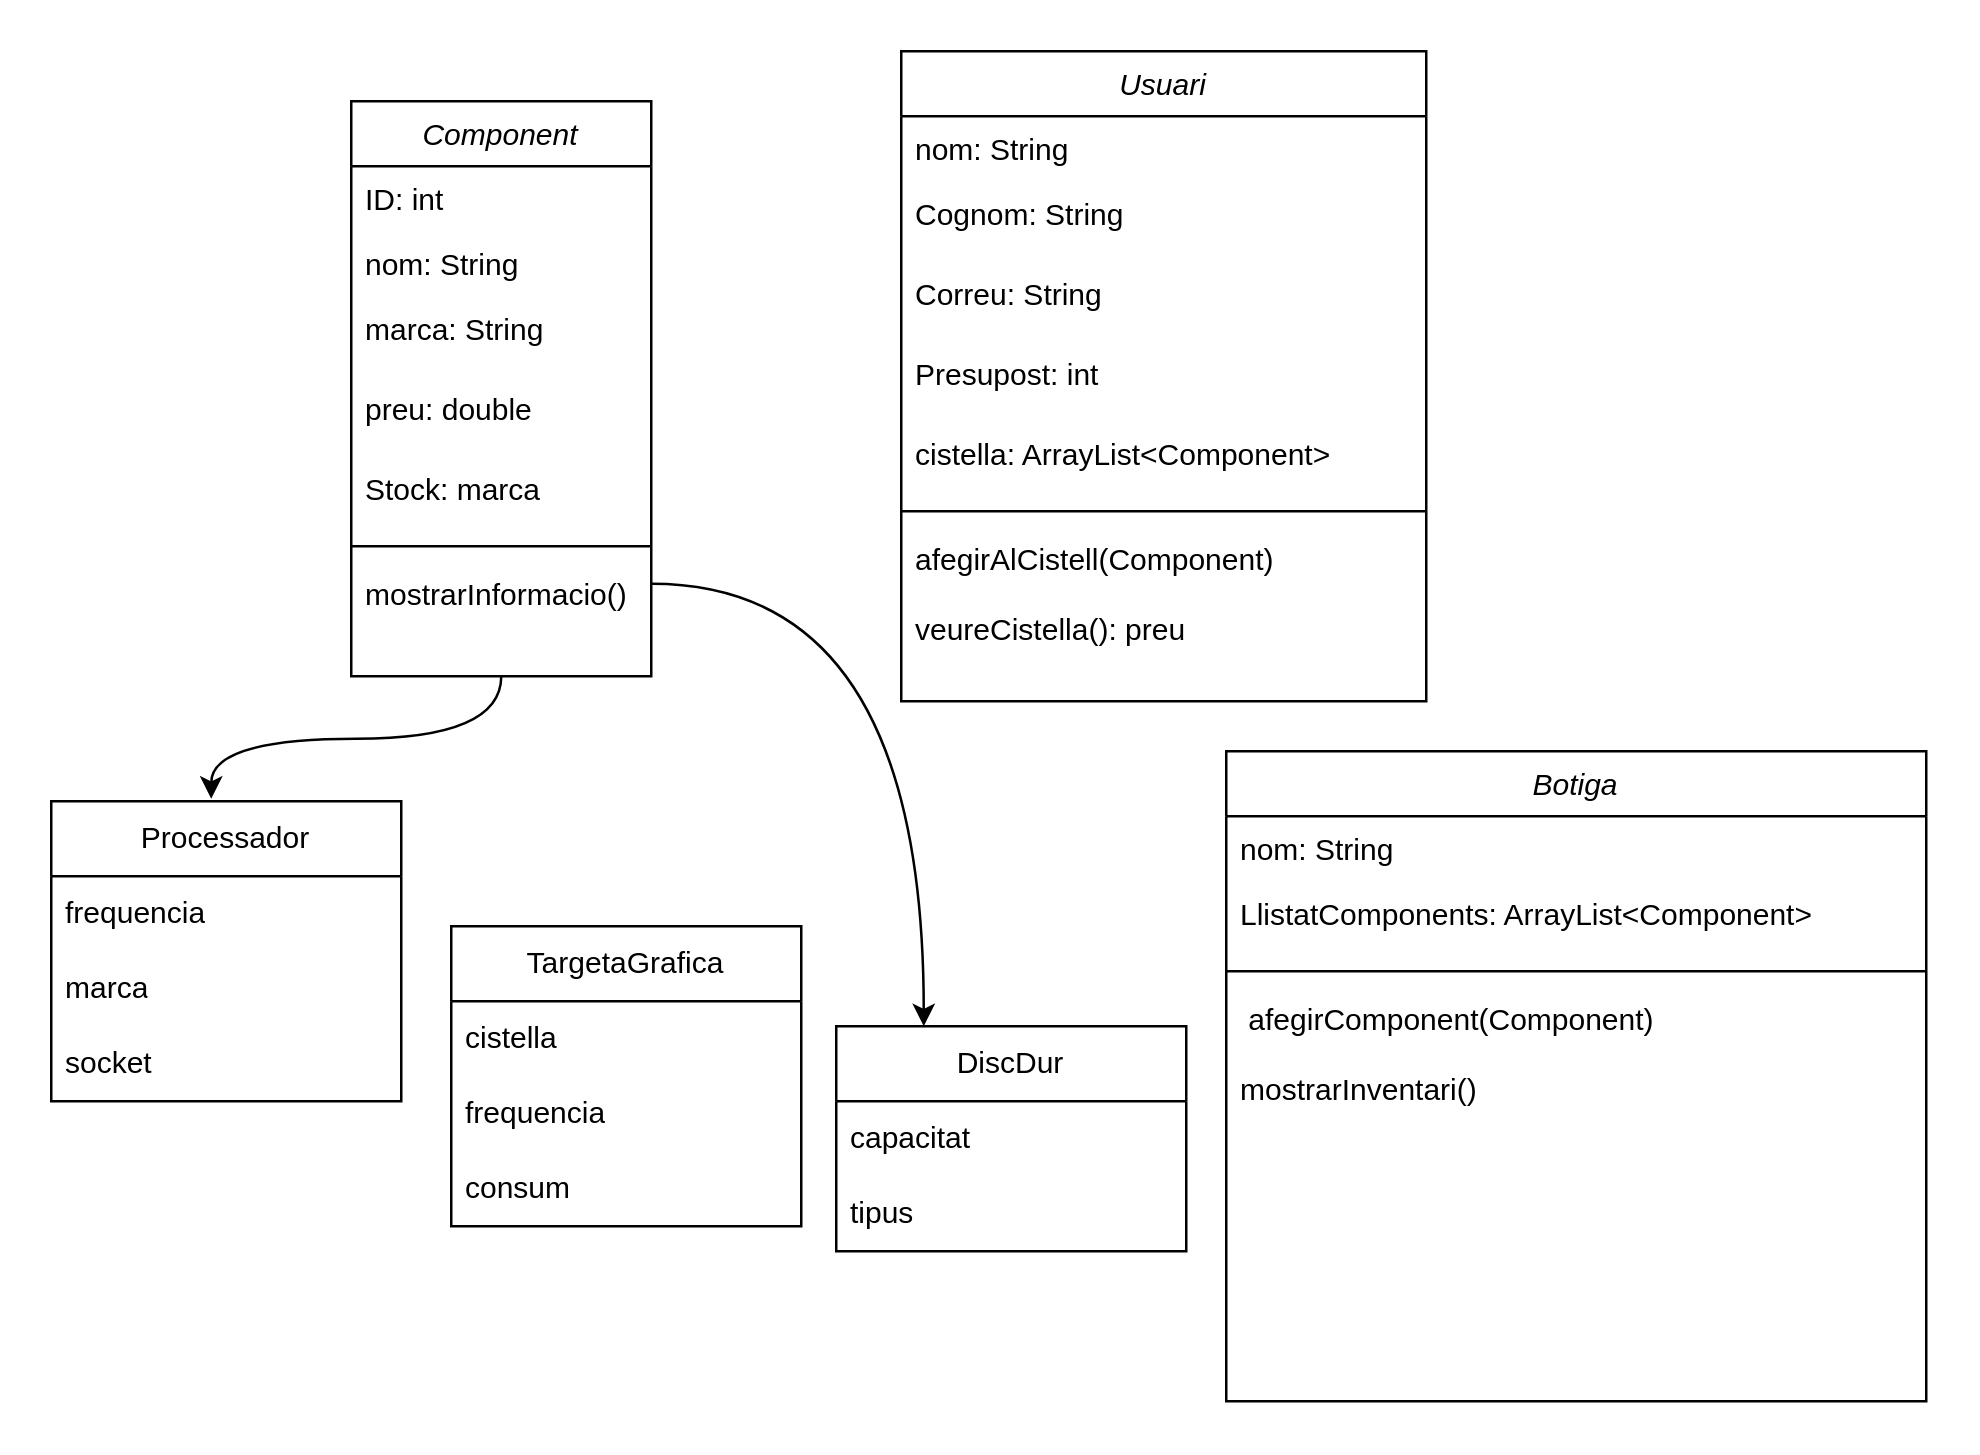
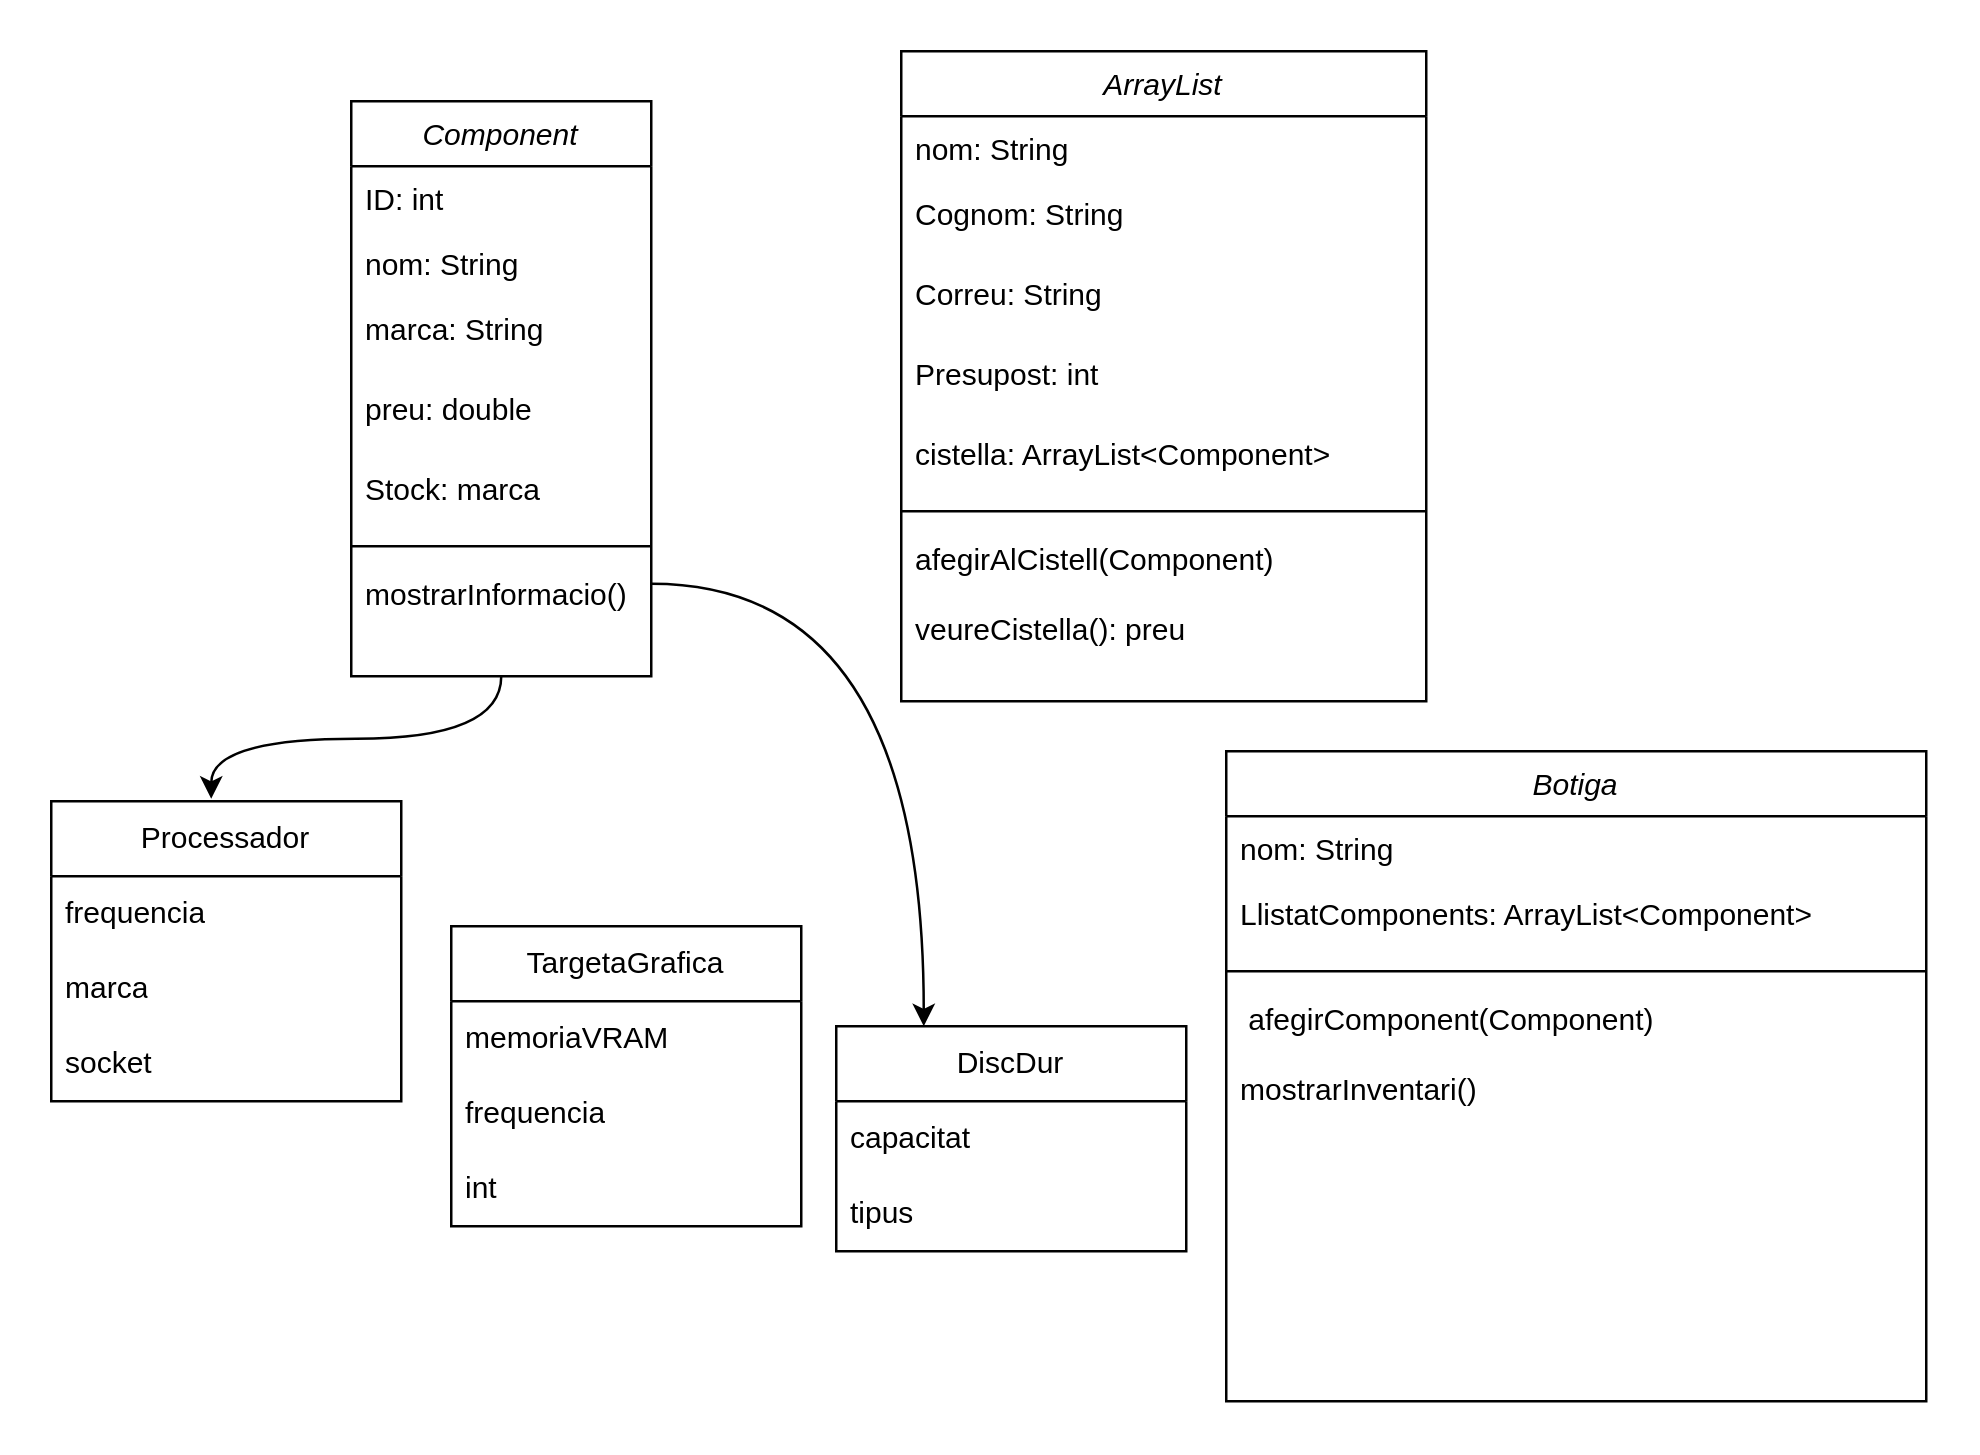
  <mxCell id="0" />
  <mxCell id="1" parent="0" />
  <mxCell id="2" value="Component" style="swimlane;fontStyle=2;align=center;verticalAlign=top;childLayout=stackLayout;horizontal=1;startSize=26;horizontalStack=0;resizeParent=1;resizeLast=0;collapsible=1;marginBottom=0;rounded=0;shadow=0;strokeWidth=1;" parent="1" vertex="1"><mxGeometry x="140" y="40" width="120" height="230" as="geometry"><mxRectangle x="230" y="140" width="160" height="26" as="alternateBounds" /></mxGeometry></mxCell>
  <mxCell id="3" value="ID: int" style="text;align=left;verticalAlign=top;spacingLeft=4;spacingRight=4;overflow=hidden;rotatable=0;points=[[0,0.5],[1,0.5]];portConstraint=eastwest;" parent="2" vertex="1"><mxGeometry y="26" width="120" height="26" as="geometry" /></mxCell>
  <mxCell id="4" value="nom: String" style="text;align=left;verticalAlign=top;spacingLeft=4;spacingRight=4;overflow=hidden;rotatable=0;points=[[0,0.5],[1,0.5]];portConstraint=eastwest;rounded=0;shadow=0;html=0;" parent="2" vertex="1"><mxGeometry y="52" width="120" height="26" as="geometry" /></mxCell>
  <mxCell id="5" value="marca: String" style="text;align=left;verticalAlign=top;spacingLeft=4;spacingRight=4;overflow=hidden;rotatable=0;points=[[0,0.5],[1,0.5]];portConstraint=eastwest;rounded=0;shadow=0;html=0;" parent="2" vertex="1"><mxGeometry y="78" width="120" height="32" as="geometry" /></mxCell>
  <mxCell id="6" value="preu: double" style="text;align=left;verticalAlign=top;spacingLeft=4;spacingRight=4;overflow=hidden;rotatable=0;points=[[0,0.5],[1,0.5]];portConstraint=eastwest;rounded=0;shadow=0;html=0;" parent="2" vertex="1"><mxGeometry y="110" width="120" height="32" as="geometry" /></mxCell>
  <mxCell id="7" value="Stock: marca" style="text;align=left;verticalAlign=top;spacingLeft=4;spacingRight=4;overflow=hidden;rotatable=0;points=[[0,0.5],[1,0.5]];portConstraint=eastwest;rounded=0;shadow=0;html=0;" parent="2" vertex="1"><mxGeometry y="142" width="120" height="32" as="geometry" /></mxCell>
  <mxCell id="8" value="" style="line;html=1;strokeWidth=1;align=left;verticalAlign=middle;spacingTop=-1;spacingLeft=3;spacingRight=3;rotatable=0;labelPosition=right;points=[];portConstraint=eastwest;" parent="2" vertex="1"><mxGeometry y="174" width="120" height="8" as="geometry" /></mxCell>
  <mxCell id="9" style="text;align=left;verticalAlign=top;spacingLeft=4;spacingRight=4;overflow=hidden;rotatable=0;points=[[0,0.5],[1,0.5]];portConstraint=eastwest;" parent="2" vertex="1"><mxGeometry y="182" width="120" height="2" as="geometry" /></mxCell>
  <mxCell id="10" value="mostrarInformacio()" style="text;align=left;verticalAlign=top;spacingLeft=4;spacingRight=4;overflow=hidden;rotatable=0;points=[[0,0.5],[1,0.5]];portConstraint=eastwest;" parent="2" vertex="1"><mxGeometry y="184" width="120" height="18" as="geometry" /></mxCell>
  <mxCell id="11" value="Processador" style="swimlane;fontStyle=0;childLayout=stackLayout;horizontal=1;startSize=30;horizontalStack=0;resizeParent=1;resizeParentMax=0;resizeLast=0;collapsible=1;marginBottom=0;whiteSpace=wrap;html=1;" parent="1" vertex="1"><mxGeometry x="20" y="320" width="140" height="120" as="geometry" /></mxCell>
  <mxCell id="12" value="frequencia" style="text;strokeColor=none;fillColor=none;align=left;verticalAlign=middle;spacingLeft=4;spacingRight=4;overflow=hidden;points=[[0,0.5],[1,0.5]];portConstraint=eastwest;rotatable=0;whiteSpace=wrap;html=1;" parent="11" vertex="1"><mxGeometry y="30" width="140" height="30" as="geometry" /></mxCell>
  <mxCell id="13" value="marca" style="text;strokeColor=none;fillColor=none;align=left;verticalAlign=middle;spacingLeft=4;spacingRight=4;overflow=hidden;points=[[0,0.5],[1,0.5]];portConstraint=eastwest;rotatable=0;whiteSpace=wrap;html=1;" parent="11" vertex="1"><mxGeometry y="60" width="140" height="30" as="geometry" /></mxCell>
  <mxCell id="14" value="socket" style="text;strokeColor=none;fillColor=none;align=left;verticalAlign=middle;spacingLeft=4;spacingRight=4;overflow=hidden;points=[[0,0.5],[1,0.5]];portConstraint=eastwest;rotatable=0;whiteSpace=wrap;html=1;" parent="11" vertex="1"><mxGeometry y="90" width="140" height="30" as="geometry" /></mxCell>
  <mxCell id="15" value="TargetaGrafica" style="swimlane;fontStyle=0;childLayout=stackLayout;horizontal=1;startSize=30;horizontalStack=0;resizeParent=1;resizeParentMax=0;resizeLast=0;collapsible=1;marginBottom=0;whiteSpace=wrap;html=1;" parent="1" vertex="1"><mxGeometry x="180" y="370" width="140" height="120" as="geometry" /></mxCell>
- <mxCell id="16" value="cistella" style="text;strokeColor=none;fillColor=none;align=left;verticalAlign=middle;spacingLeft=4;spacingRight=4;overflow=hidden;points=[[0,0.5],[1,0.5]];portConstraint=eastwest;rotatable=0;whiteSpace=wrap;html=1;" parent="15" vertex="1"><mxGeometry y="30" width="140" height="30" as="geometry" /></mxCell>
+ <mxCell id="16" value="memoriaVRAM" style="text;strokeColor=none;fillColor=none;align=left;verticalAlign=middle;spacingLeft=4;spacingRight=4;overflow=hidden;points=[[0,0.5],[1,0.5]];portConstraint=eastwest;rotatable=0;whiteSpace=wrap;html=1;" parent="15" vertex="1"><mxGeometry y="30" width="140" height="30" as="geometry" /></mxCell>
  <mxCell id="17" value="frequencia" style="text;strokeColor=none;fillColor=none;align=left;verticalAlign=middle;spacingLeft=4;spacingRight=4;overflow=hidden;points=[[0,0.5],[1,0.5]];portConstraint=eastwest;rotatable=0;whiteSpace=wrap;html=1;" parent="15" vertex="1"><mxGeometry y="60" width="140" height="30" as="geometry" /></mxCell>
- <mxCell id="18" value="consum" style="text;strokeColor=none;fillColor=none;align=left;verticalAlign=middle;spacingLeft=4;spacingRight=4;overflow=hidden;points=[[0,0.5],[1,0.5]];portConstraint=eastwest;rotatable=0;whiteSpace=wrap;html=1;" parent="15" vertex="1"><mxGeometry y="90" width="140" height="30" as="geometry" /></mxCell>
+ <mxCell id="18" value="int" style="text;strokeColor=none;fillColor=none;align=left;verticalAlign=middle;spacingLeft=4;spacingRight=4;overflow=hidden;points=[[0,0.5],[1,0.5]];portConstraint=eastwest;rotatable=0;whiteSpace=wrap;html=1;" parent="15" vertex="1"><mxGeometry y="90" width="140" height="30" as="geometry" /></mxCell>
  <mxCell id="19" value="DiscDur" style="swimlane;fontStyle=0;childLayout=stackLayout;horizontal=1;startSize=30;horizontalStack=0;resizeParent=1;resizeParentMax=0;resizeLast=0;collapsible=1;marginBottom=0;whiteSpace=wrap;html=1;" parent="1" vertex="1"><mxGeometry x="334" y="410" width="140" height="90" as="geometry" /></mxCell>
  <mxCell id="20" value="capacitat" style="text;strokeColor=none;fillColor=none;align=left;verticalAlign=middle;spacingLeft=4;spacingRight=4;overflow=hidden;points=[[0,0.5],[1,0.5]];portConstraint=eastwest;rotatable=0;whiteSpace=wrap;html=1;" parent="19" vertex="1"><mxGeometry y="30" width="140" height="30" as="geometry" /></mxCell>
  <mxCell id="21" value="tipus" style="text;strokeColor=none;fillColor=none;align=left;verticalAlign=middle;spacingLeft=4;spacingRight=4;overflow=hidden;points=[[0,0.5],[1,0.5]];portConstraint=eastwest;rotatable=0;whiteSpace=wrap;html=1;" parent="19" vertex="1"><mxGeometry y="60" width="140" height="30" as="geometry" /></mxCell>
  <mxCell id="22" style="edgeStyle=orthogonalEdgeStyle;curved=1;rounded=0;orthogonalLoop=1;jettySize=auto;html=1;exitX=0.5;exitY=1;exitDx=0;exitDy=0;entryX=0.457;entryY=-0.008;entryDx=0;entryDy=0;entryPerimeter=0;" parent="1" source="2" target="11" edge="1"><mxGeometry relative="1" as="geometry" /></mxCell>
  <mxCell id="23" style="edgeStyle=orthogonalEdgeStyle;curved=1;rounded=0;orthogonalLoop=1;jettySize=auto;html=1;exitX=1;exitY=0.5;exitDx=0;exitDy=0;entryX=0.25;entryY=0;entryDx=0;entryDy=0;" parent="1" source="10" target="19" edge="1"><mxGeometry relative="1" as="geometry" /></mxCell>
- <mxCell id="24" value="Usuari" style="swimlane;fontStyle=2;align=center;verticalAlign=top;childLayout=stackLayout;horizontal=1;startSize=26;horizontalStack=0;resizeParent=1;resizeLast=0;collapsible=1;marginBottom=0;rounded=0;shadow=0;strokeWidth=1;" vertex="1" parent="1"><mxGeometry x="360" y="20" width="210" height="260" as="geometry"><mxRectangle x="230" y="140" width="160" height="26" as="alternateBounds" /></mxGeometry></mxCell>
+ <mxCell id="24" value="ArrayList" style="swimlane;fontStyle=2;align=center;verticalAlign=top;childLayout=stackLayout;horizontal=1;startSize=26;horizontalStack=0;resizeParent=1;resizeLast=0;collapsible=1;marginBottom=0;rounded=0;shadow=0;strokeWidth=1;" vertex="1" parent="1"><mxGeometry x="360" y="20" width="210" height="260" as="geometry"><mxRectangle x="230" y="140" width="160" height="26" as="alternateBounds" /></mxGeometry></mxCell>
  <mxCell id="25" value="nom: String" style="text;align=left;verticalAlign=top;spacingLeft=4;spacingRight=4;overflow=hidden;rotatable=0;points=[[0,0.5],[1,0.5]];portConstraint=eastwest;rounded=0;shadow=0;html=0;" vertex="1" parent="24"><mxGeometry y="26" width="210" height="26" as="geometry" /></mxCell>
  <mxCell id="26" value="Cognom: String" style="text;align=left;verticalAlign=top;spacingLeft=4;spacingRight=4;overflow=hidden;rotatable=0;points=[[0,0.5],[1,0.5]];portConstraint=eastwest;rounded=0;shadow=0;html=0;" vertex="1" parent="24"><mxGeometry y="52" width="210" height="32" as="geometry" /></mxCell>
  <mxCell id="27" value="Correu: String" style="text;align=left;verticalAlign=top;spacingLeft=4;spacingRight=4;overflow=hidden;rotatable=0;points=[[0,0.5],[1,0.5]];portConstraint=eastwest;rounded=0;shadow=0;html=0;" vertex="1" parent="24"><mxGeometry y="84" width="210" height="32" as="geometry" /></mxCell>
  <mxCell id="28" value="Presupost: int" style="text;align=left;verticalAlign=top;spacingLeft=4;spacingRight=4;overflow=hidden;rotatable=0;points=[[0,0.5],[1,0.5]];portConstraint=eastwest;rounded=0;shadow=0;html=0;" vertex="1" parent="24"><mxGeometry y="116" width="210" height="32" as="geometry" /></mxCell>
  <mxCell id="29" value="cistella: ArrayList&lt;Component&gt; " style="text;align=left;verticalAlign=top;spacingLeft=4;spacingRight=4;overflow=hidden;rotatable=0;points=[[0,0.5],[1,0.5]];portConstraint=eastwest;rounded=0;shadow=0;html=0;" vertex="1" parent="24"><mxGeometry y="148" width="210" height="32" as="geometry" /></mxCell>
  <mxCell id="30" value="" style="line;html=1;strokeWidth=1;align=left;verticalAlign=middle;spacingTop=-1;spacingLeft=3;spacingRight=3;rotatable=0;labelPosition=right;points=[];portConstraint=eastwest;" vertex="1" parent="24"><mxGeometry y="180" width="210" height="8" as="geometry" /></mxCell>
  <mxCell id="31" style="text;align=left;verticalAlign=top;spacingLeft=4;spacingRight=4;overflow=hidden;rotatable=0;points=[[0,0.5],[1,0.5]];portConstraint=eastwest;" vertex="1" parent="24"><mxGeometry y="188" width="210" height="2" as="geometry" /></mxCell>
  <mxCell id="32" value="afegirAlCistell(Component)&#10;&#10;veureCistella(): preu" style="text;align=left;verticalAlign=top;spacingLeft=4;spacingRight=4;overflow=hidden;rotatable=0;points=[[0,0.5],[1,0.5]];portConstraint=eastwest;" vertex="1" parent="24"><mxGeometry y="190" width="210" height="50" as="geometry" /></mxCell>
  <mxCell id="33" value="Botiga" style="swimlane;fontStyle=2;align=center;verticalAlign=top;childLayout=stackLayout;horizontal=1;startSize=26;horizontalStack=0;resizeParent=1;resizeLast=0;collapsible=1;marginBottom=0;rounded=0;shadow=0;strokeWidth=1;" vertex="1" parent="1"><mxGeometry x="490" y="300" width="280" height="260" as="geometry"><mxRectangle x="230" y="140" width="160" height="26" as="alternateBounds" /></mxGeometry></mxCell>
  <mxCell id="34" value="nom: String" style="text;align=left;verticalAlign=top;spacingLeft=4;spacingRight=4;overflow=hidden;rotatable=0;points=[[0,0.5],[1,0.5]];portConstraint=eastwest;rounded=0;shadow=0;html=0;" vertex="1" parent="33"><mxGeometry y="26" width="280" height="26" as="geometry" /></mxCell>
  <mxCell id="35" value="LlistatComponents: ArrayList&lt;Component&gt; " style="text;align=left;verticalAlign=top;spacingLeft=4;spacingRight=4;overflow=hidden;rotatable=0;points=[[0,0.5],[1,0.5]];portConstraint=eastwest;rounded=0;shadow=0;html=0;" vertex="1" parent="33"><mxGeometry y="52" width="280" height="32" as="geometry" /></mxCell>
  <mxCell id="36" value="" style="line;html=1;strokeWidth=1;align=left;verticalAlign=middle;spacingTop=-1;spacingLeft=3;spacingRight=3;rotatable=0;labelPosition=right;points=[];portConstraint=eastwest;" vertex="1" parent="33"><mxGeometry y="84" width="280" height="8" as="geometry" /></mxCell>
  <mxCell id="37" style="text;align=left;verticalAlign=top;spacingLeft=4;spacingRight=4;overflow=hidden;rotatable=0;points=[[0,0.5],[1,0.5]];portConstraint=eastwest;" vertex="1" parent="33"><mxGeometry y="92" width="280" height="2" as="geometry" /></mxCell>
  <mxCell id="38" value=" afegirComponent(Component)&#10;&#10;mostrarInventari()" style="text;align=left;verticalAlign=top;spacingLeft=4;spacingRight=4;overflow=hidden;rotatable=0;points=[[0,0.5],[1,0.5]];portConstraint=eastwest;" vertex="1" parent="33"><mxGeometry y="94" width="280" height="70" as="geometry" /></mxCell>
